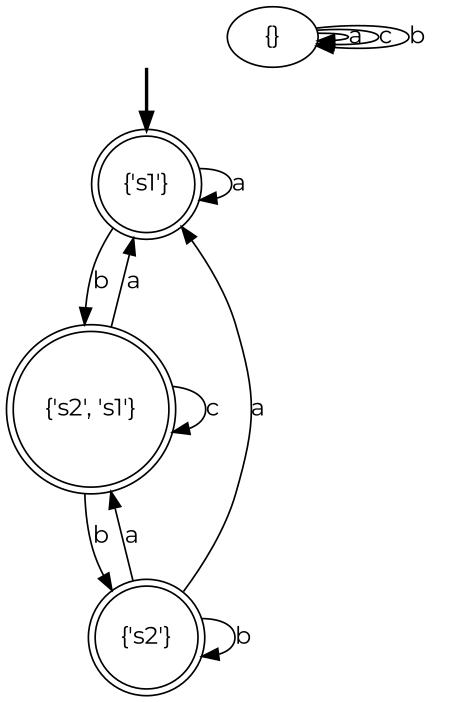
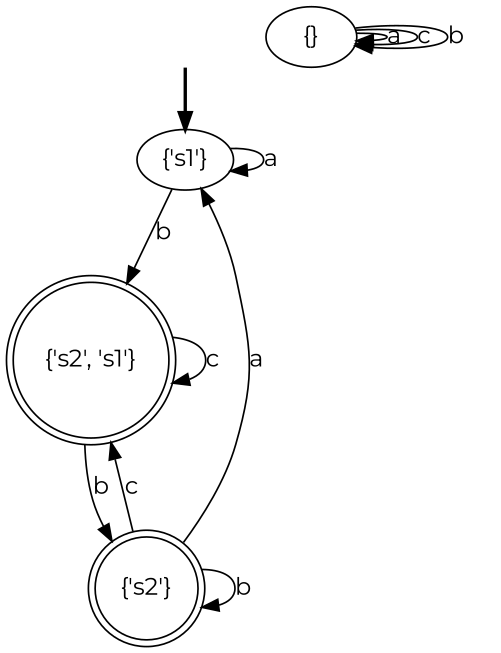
  digraph {
    fontname=Montserrat
    node [fontname=Montserrat]
    edge [fontname=Montserrat]
    fake [style=invisible]
-   "{'s1'}" [root=true shape=doublecircle]
+   "{'s1'}" [root=true]
    "{'s2', 's1'}" [shape=doublecircle]
    "{'s2'}" [shape=doublecircle]
    "{}"
    fake -> "{'s1'}" [style=bold]
    "{'s1'}" -> "{'s1'}" [label=a]
    "{'s1'}" -> "{'s2', 's1'}" [label=b]
-   "{'s2', 's1'}" -> "{'s1'}" [label=a]
    "{'s2', 's1'}" -> "{'s2', 's1'}" [label=c]
    "{'s2', 's1'}" -> "{'s2'}" [label=b]
    "{'s2'}" -> "{'s1'}" [label=a]
-   "{'s2'}" -> "{'s2', 's1'}" [label=a]
+   "{'s2'}" -> "{'s2', 's1'}" [label=c]
    "{'s2'}" -> "{'s2'}" [label=b]
    "{}" -> "{}" [label=a]
    "{}" -> "{}" [label=c]
    "{}" -> "{}" [label=b]
  }
